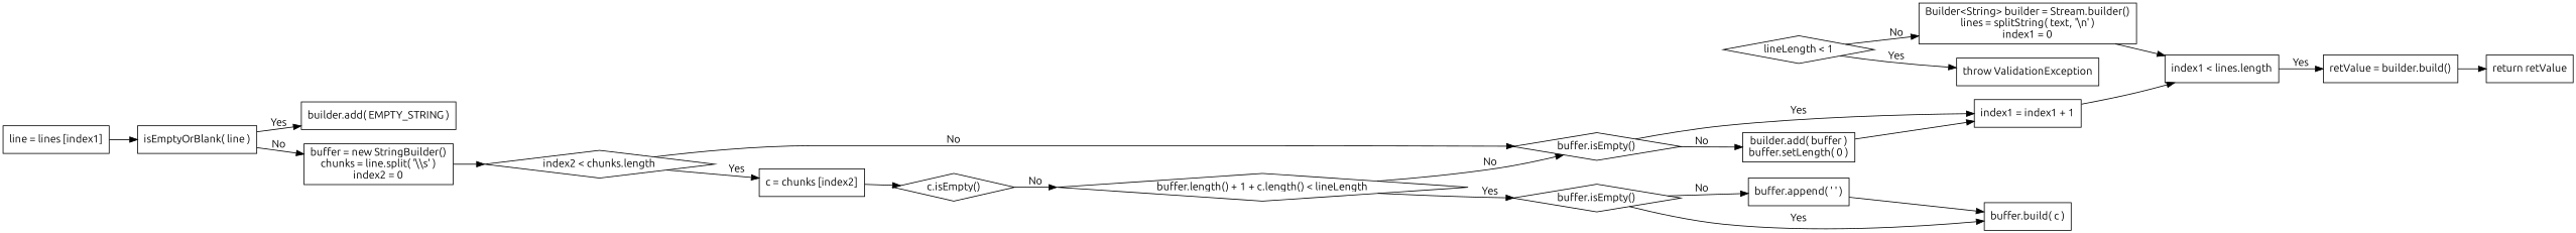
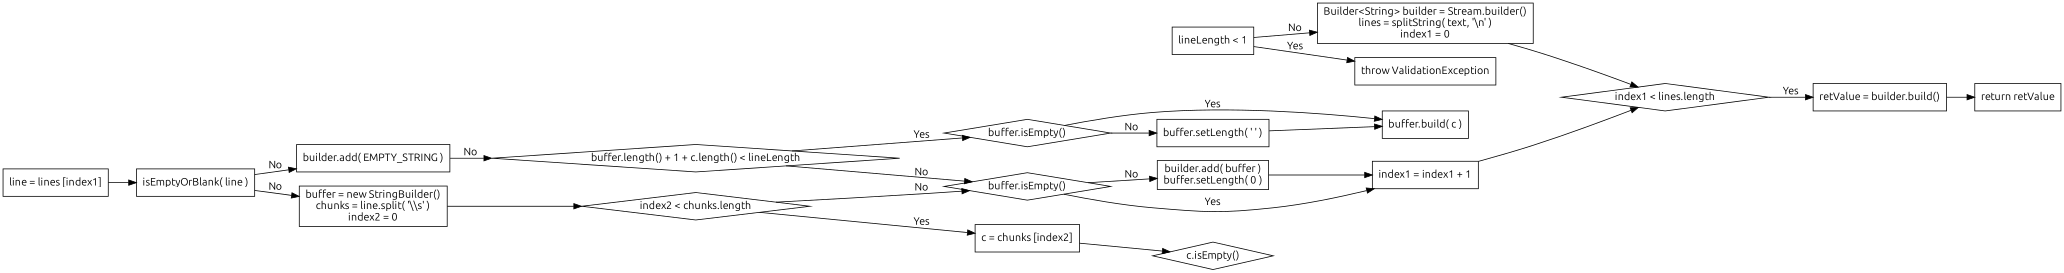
  digraph {
    fontname=Ubuntu
    rankdir=LR
    node [fontname=Ubuntu shape=box]
    edge [fontname=Ubuntu]
-   n1 [label="lineLength < 1" shape=diamond]
+   n1 [label="lineLength < 1"]
    n2 [label="Builder<String> builder = Stream.builder()\nlines = splitString( text, '\\n' )\nindex1 = 0"]
    "throw ValidationException"
-   n4 [label="index1 < lines.length"]
+   n4 [label="index1 < lines.length" shape=diamond]
    n5 [label="retValue = builder.build()"]
    n6 [label="return retValue"]
    n7 [label="line = lines [index1]"]
    n8 [label="isEmptyOrBlank( line )"]
    n9 [label="builder.add( EMPTY_STRING )"]
    n10 [label="buffer = new StringBuilder()\nchunks = line.split( '\\\\s' )\nindex2 = 0"]
    n11 [label="index2 < chunks.length" shape=diamond]
    n12 [label="buffer.isEmpty()" shape=diamond]
    n13 [label="c = chunks [index2]"]
    n14 [label="index1 = index1 + 1"]
    n15 [label="builder.add( buffer )\nbuffer.setLength( 0 )"]
    n16 [label="c.isEmpty()" shape=diamond]
    n17 [label="buffer.length() + 1 + c.length() < lineLength" shape=diamond]
    n18 [label="buffer.isEmpty()" shape=diamond]
-   n19 [label="buffer.append( ' ' )"]
+   n19 [label="buffer.setLength( ' ' )"]
    n20 [label="buffer.build( c )"]
    n1 -> n2 [label=No]
    n1 -> "throw ValidationException" [label=Yes]
    n2 -> n4
    n4 -> n5 [label=Yes]
    n5 -> n6
    n7 -> n8
-   n8 -> n9 [label=Yes]
+   n8 -> n9 [label=No]
    n8 -> n10 [label=No]
    n10 -> n11
    n11 -> n12 [label=No]
    n11 -> n13 [label=Yes]
    n12 -> n14 [label=Yes]
    n12 -> n15 [label=No]
    n13 -> n16
    n14 -> n4
    n15 -> n14
-   n16 -> n17 [label=No]
+   n9 -> n17 [label=No]
    n17 -> n12 [label=No]
    n17 -> n18 [label=Yes]
    n18 -> n19 [label=No]
    n18 -> n20 [label=Yes]
    n19 -> n20
  }
